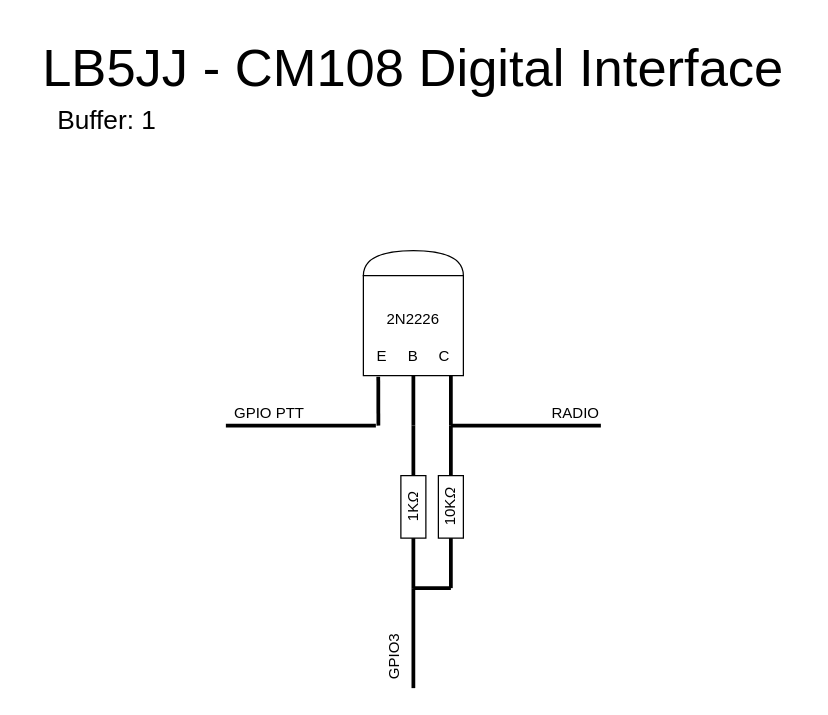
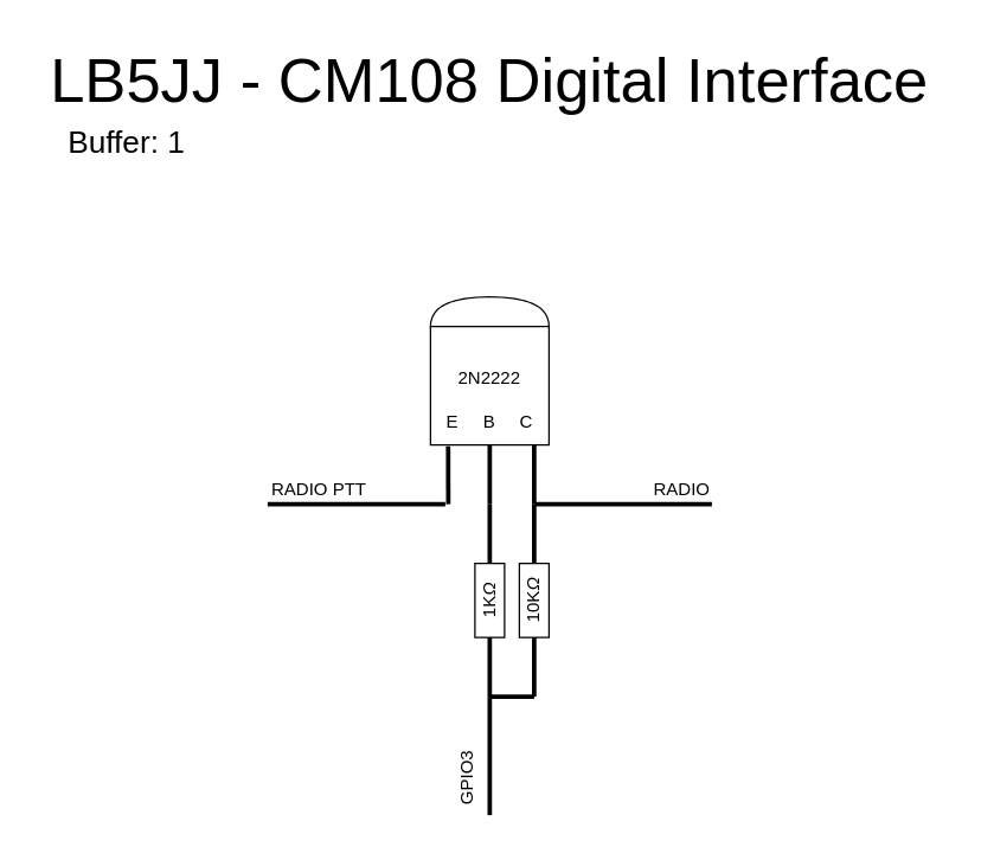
  <mxCell id="0" />
  <mxCell id="1" parent="0" />
  <mxCell id="2" value="" style="shape=or;whiteSpace=wrap;html=1;rotation=-90;" vertex="1" parent="1"><mxGeometry x="320" y="170" width="20" height="80" as="geometry" /></mxCell>
  <mxCell id="3" value="" style="whiteSpace=wrap;html=1;aspect=fixed;" vertex="1" parent="1"><mxGeometry x="290" y="220" width="80" height="80" as="geometry" /></mxCell>
- <mxCell id="4" value="2N2226" style="text;html=1;align=center;verticalAlign=middle;whiteSpace=wrap;rounded=0;" vertex="1" parent="1"><mxGeometry x="300" y="240" width="60" height="30" as="geometry" /></mxCell>
+ <mxCell id="4" value="2N2222" style="text;html=1;align=center;verticalAlign=middle;whiteSpace=wrap;rounded=0;" vertex="1" parent="1"><mxGeometry x="300" y="240" width="60" height="30" as="geometry" /></mxCell>
  <mxCell id="5" value="" style="endArrow=none;html=1;rounded=0;entryX=0.5;entryY=1;entryDx=0;entryDy=0;strokeWidth=3;" edge="1" parent="1" target="3"><mxGeometry width="50" height="50" relative="1" as="geometry"><mxPoint x="330" y="340" as="sourcePoint" /><mxPoint x="410" y="380" as="targetPoint" /></mxGeometry></mxCell>
  <mxCell id="6" value="" style="endArrow=none;html=1;rounded=0;entryX=0.149;entryY=1.012;entryDx=0;entryDy=0;strokeWidth=3;entryPerimeter=0;" edge="1" parent="1" target="3"><mxGeometry width="50" height="50" relative="1" as="geometry"><mxPoint x="302" y="340" as="sourcePoint" /><mxPoint x="320" y="320" as="targetPoint" /></mxGeometry></mxCell>
  <mxCell id="7" value="" style="endArrow=none;html=1;rounded=0;entryX=0.875;entryY=1;entryDx=0;entryDy=0;strokeWidth=3;entryPerimeter=0;" edge="1" parent="1" target="3"><mxGeometry width="50" height="50" relative="1" as="geometry"><mxPoint x="360" y="340" as="sourcePoint" /><mxPoint x="300" y="310" as="targetPoint" /></mxGeometry></mxCell>
  <mxCell id="8" value="B" style="text;html=1;align=center;verticalAlign=middle;whiteSpace=wrap;rounded=0;" vertex="1" parent="1"><mxGeometry x="325" y="270" width="10" height="30" as="geometry" /></mxCell>
  <mxCell id="9" value="C" style="text;html=1;align=center;verticalAlign=middle;whiteSpace=wrap;rounded=0;" vertex="1" parent="1"><mxGeometry x="350" y="270" width="10" height="30" as="geometry" /></mxCell>
  <mxCell id="10" value="E" style="text;html=1;align=center;verticalAlign=middle;whiteSpace=wrap;rounded=0;" vertex="1" parent="1"><mxGeometry x="300" y="270" width="10" height="30" as="geometry" /></mxCell>
  <mxCell id="11" value="" style="rounded=0;whiteSpace=wrap;html=1;" vertex="1" parent="1"><mxGeometry x="320" y="380" width="20" height="50" as="geometry" /></mxCell>
  <mxCell id="12" value="" style="rounded=0;whiteSpace=wrap;html=1;" vertex="1" parent="1"><mxGeometry x="350" y="380" width="20" height="50" as="geometry" /></mxCell>
  <mxCell id="13" value="" style="endArrow=none;html=1;rounded=0;strokeWidth=3;exitX=0.5;exitY=0;exitDx=0;exitDy=0;" edge="1" parent="1" source="11"><mxGeometry width="50" height="50" relative="1" as="geometry"><mxPoint x="330" y="350" as="sourcePoint" /><mxPoint x="330" y="340" as="targetPoint" /></mxGeometry></mxCell>
  <mxCell id="14" value="" style="endArrow=none;html=1;rounded=0;strokeWidth=3;exitX=0.5;exitY=0;exitDx=0;exitDy=0;" edge="1" parent="1" source="12"><mxGeometry width="50" height="50" relative="1" as="geometry"><mxPoint x="320" y="390" as="sourcePoint" /><mxPoint x="360" y="340" as="targetPoint" /></mxGeometry></mxCell>
  <mxCell id="15" value="" style="endArrow=none;html=1;rounded=0;strokeWidth=3;" edge="1" parent="1"><mxGeometry width="50" height="50" relative="1" as="geometry"><mxPoint x="480" y="340" as="sourcePoint" /><mxPoint x="360" y="340" as="targetPoint" /></mxGeometry></mxCell>
  <mxCell id="16" value="RADIO" style="text;html=1;align=center;verticalAlign=middle;whiteSpace=wrap;rounded=0;" vertex="1" parent="1"><mxGeometry x="430" y="320" width="60" height="20" as="geometry" /></mxCell>
  <mxCell id="17" value="" style="endArrow=none;html=1;rounded=0;exitX=0.5;exitY=1;exitDx=0;exitDy=0;strokeWidth=3;" edge="1" parent="1" source="11"><mxGeometry width="50" height="50" relative="1" as="geometry"><mxPoint x="330" y="410" as="sourcePoint" /><mxPoint x="330" y="470" as="targetPoint" /></mxGeometry></mxCell>
  <mxCell id="18" value="" style="endArrow=none;html=1;rounded=0;exitX=0.5;exitY=1;exitDx=0;exitDy=0;strokeWidth=3;" edge="1" parent="1" source="12"><mxGeometry width="50" height="50" relative="1" as="geometry"><mxPoint x="320" y="440" as="sourcePoint" /><mxPoint x="360" y="470" as="targetPoint" /></mxGeometry></mxCell>
  <mxCell id="19" value="" style="endArrow=none;html=1;rounded=0;strokeWidth=3;" edge="1" parent="1"><mxGeometry width="50" height="50" relative="1" as="geometry"><mxPoint x="330" y="470" as="sourcePoint" /><mxPoint x="360" y="470" as="targetPoint" /></mxGeometry></mxCell>
  <mxCell id="20" value="" style="endArrow=none;html=1;rounded=0;strokeWidth=3;" edge="1" parent="1"><mxGeometry width="50" height="50" relative="1" as="geometry"><mxPoint x="330" y="470" as="sourcePoint" /><mxPoint x="330" y="550" as="targetPoint" /></mxGeometry></mxCell>
  <mxCell id="21" value="GPIO3" style="text;html=1;align=center;verticalAlign=middle;whiteSpace=wrap;rounded=0;rotation=-90;" vertex="1" parent="1"><mxGeometry x="285" y="515" width="60" height="20" as="geometry" /></mxCell>
  <mxCell id="22" value="" style="endArrow=none;html=1;rounded=0;strokeWidth=3;" edge="1" parent="1"><mxGeometry width="50" height="50" relative="1" as="geometry"><mxPoint x="180" y="340" as="sourcePoint" /><mxPoint x="300" y="340" as="targetPoint" /></mxGeometry></mxCell>
- <mxCell id="23" value="GPIO PTT" style="text;html=1;align=center;verticalAlign=middle;whiteSpace=wrap;rounded=0;" vertex="1" parent="1"><mxGeometry x="180" y="320" width="70" height="20" as="geometry" /></mxCell>
+ <mxCell id="23" value="RADIO PTT" style="text;html=1;align=center;verticalAlign=middle;whiteSpace=wrap;rounded=0;" vertex="1" parent="1"><mxGeometry x="180" y="320" width="70" height="20" as="geometry" /></mxCell>
  <mxCell id="24" value="1K&lt;em&gt;Ω&lt;/em&gt;" style="text;html=1;align=center;verticalAlign=middle;whiteSpace=wrap;rounded=0;rotation=-90;" vertex="1" parent="1"><mxGeometry x="300" y="390" width="60" height="30" as="geometry" /></mxCell>
  <mxCell id="25" value="10K&lt;em&gt;Ω&lt;/em&gt;" style="text;html=1;align=center;verticalAlign=middle;whiteSpace=wrap;rounded=0;rotation=-90;" vertex="1" parent="1"><mxGeometry x="330" y="390" width="60" height="30" as="geometry" /></mxCell>
  <mxCell id="26" value="LB5JJ - CM108 Digital Interface" style="text;html=1;align=center;verticalAlign=middle;whiteSpace=wrap;rounded=0;fontSize=42;" vertex="1" parent="1"><mxGeometry x="20" y="20" width="620" height="70" as="geometry" /></mxCell>
  <mxCell id="27" value="Buffer: 1" style="text;html=1;align=center;verticalAlign=middle;whiteSpace=wrap;rounded=0;fontSize=21;" vertex="1" parent="1"><mxGeometry x="20" y="80" width="130" height="30" as="geometry" /></mxCell>
